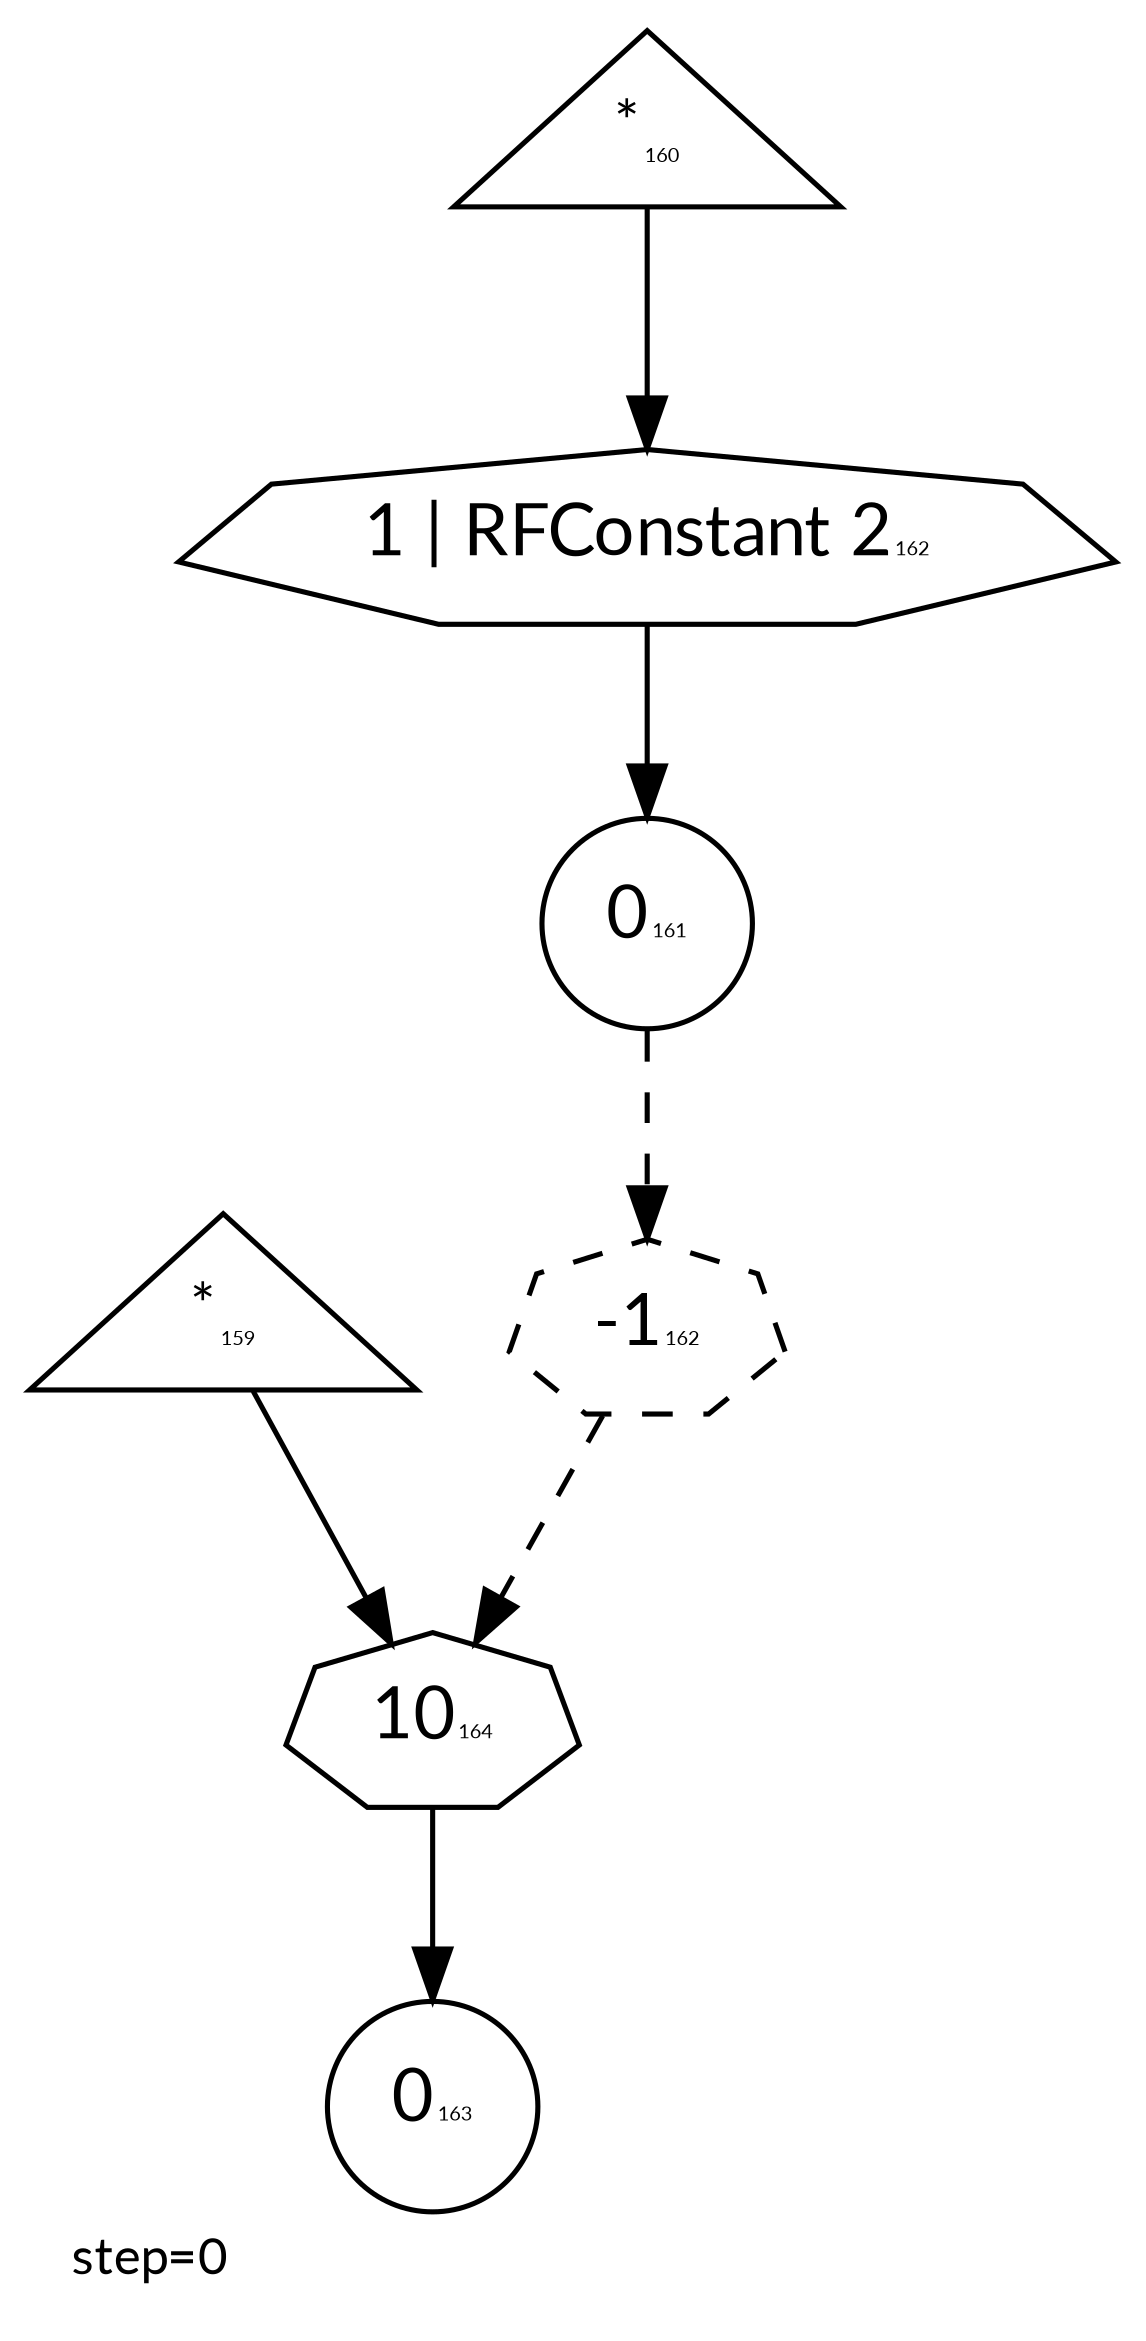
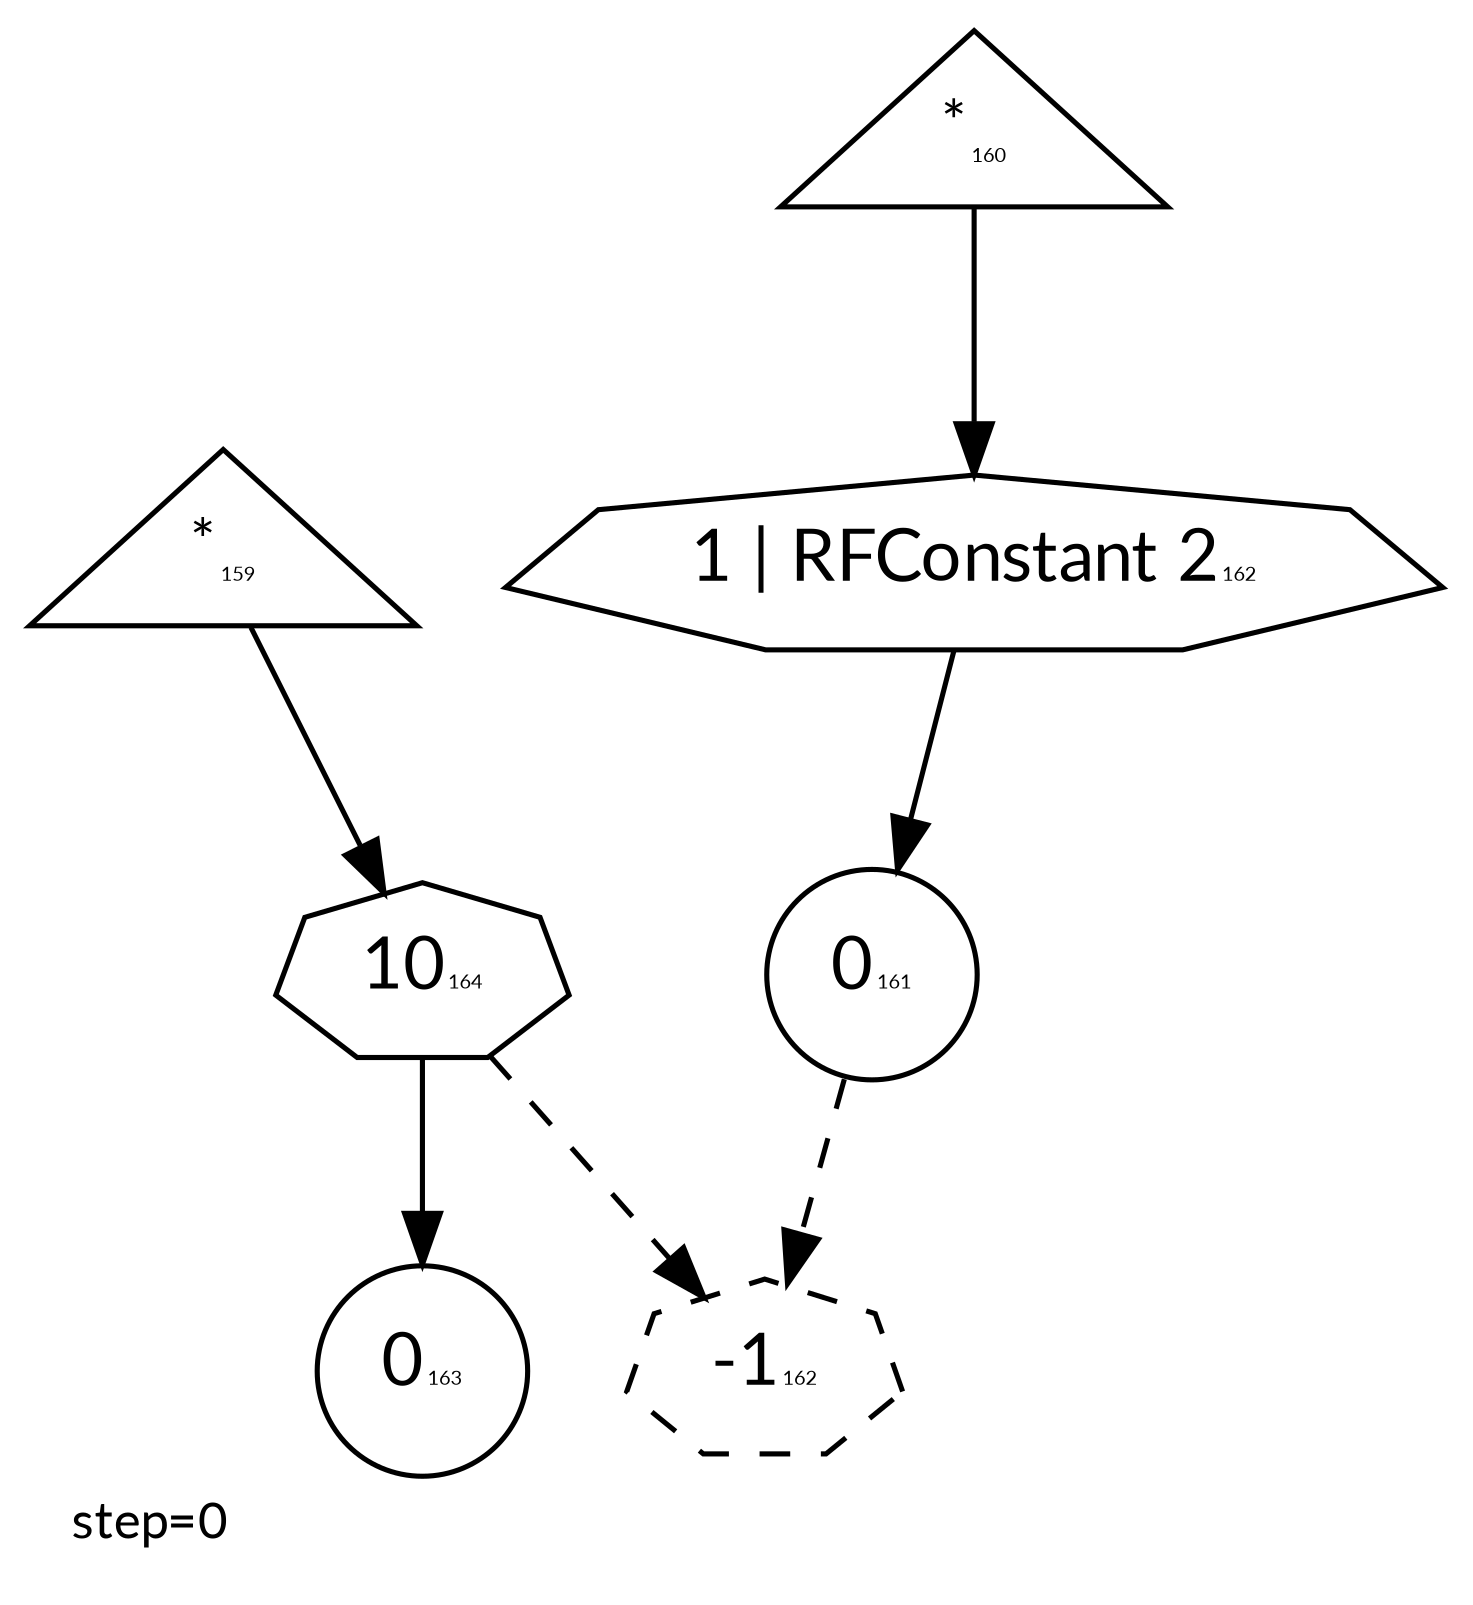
  digraph {
    fontname=Lato
    fontsize=10
    label="step=0"
    labeljust=left
    labelloc=bottom
    node [color=black fontname=Lato labelfontcolor=black peripheries=1 shape=septagon]
    edge [color=black fontname=Lato]
    n1 [label=<<SUP>*</SUP><FONT POINT-SIZE='4'>159</FONT>> shape=triangle]
    n2 [label=<10<FONT POINT-SIZE='4'>164</FONT>> labelfontcolor=""]
    n3 [label=<0<FONT POINT-SIZE='4'>163</FONT>> shape=circle]
    n4 [label=<<SUP>*</SUP><FONT POINT-SIZE='4'>160</FONT>> shape=triangle]
    n5 [label=<1 | RFConstant 2<FONT POINT-SIZE='4'>162</FONT>> labelfontcolor=""]
    n6 [label=<0<FONT POINT-SIZE='4'>161</FONT>> shape=circle]
    n7 [label=<-1<FONT POINT-SIZE='4'>162</FONT>> style=dashed labelfontcolor=""]
    n1 -> n2
    n2 -> n3
    n4 -> n5
    n5 -> n6
    n6 -> n7 [style=dashed]
-   n7 -> n2 [style=dashed]
+   n2 -> n7 [style=dashed]
  }
